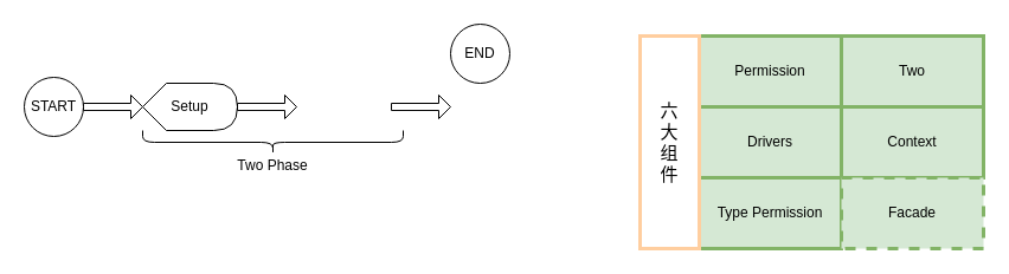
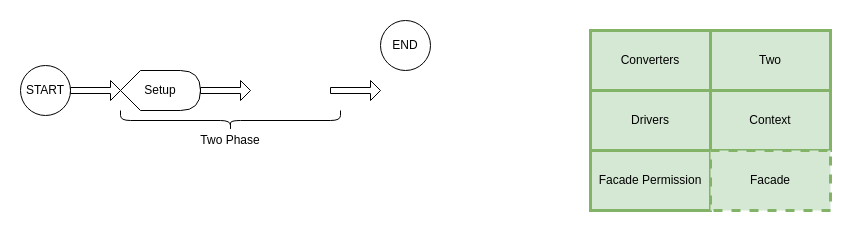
  <mxCell id="0" />
  <mxCell id="1" parent="0" />
  <mxCell id="2" value="Setup" style="shape=display;whiteSpace=wrap;html=1;" vertex="1" parent="1"><mxGeometry x="120" y="70" width="80" height="40" as="geometry" /></mxCell>
  <mxCell id="3" value="" style="shape=singleArrow;whiteSpace=wrap;html=1;" vertex="1" parent="1"><mxGeometry y="80" width="50" height="20" as="geometry" x="70" /></mxCell>
  <mxCell id="4" value="START" style="ellipse;whiteSpace=wrap;html=1;aspect=fixed;" vertex="1" parent="1"><mxGeometry x="20" y="65" width="50" height="50" as="geometry" /></mxCell>
  <mxCell id="5" value="" style="shape=singleArrow;whiteSpace=wrap;html=1;" vertex="1" parent="1"><mxGeometry x="200" y="80" width="50" height="20" as="geometry" /></mxCell>
  <mxCell id="6" value="" style="shape=singleArrow;whiteSpace=wrap;html=1;" vertex="1" parent="1"><mxGeometry x="330" y="80" width="50" height="20" as="geometry" /></mxCell>
  <mxCell id="7" value="END" style="ellipse;whiteSpace=wrap;html=1;aspect=fixed;" vertex="1" parent="1"><mxGeometry x="380" y="20" width="50" height="50" as="geometry" /></mxCell>
  <mxCell id="8" value="" style="shape=curlyBracket;whiteSpace=wrap;html=1;rounded=1;flipV=0;direction=north;size=0.5;" vertex="1" parent="1"><mxGeometry x="120" y="110" width="220" height="20" as="geometry" /></mxCell>
  <mxCell id="9" value="Two Phase" style="text;html=1;strokeColor=none;fillColor=none;align=center;verticalAlign=middle;whiteSpace=wrap;rounded=0;" vertex="1" parent="1"><mxGeometry x="180" y="130" width="100" height="20" as="geometry" /></mxCell>
- <mxCell id="10" value="Permission" style="rounded=0;whiteSpace=wrap;html=1;fillColor=#d5e8d4;strokeColor=#82b366;strokeWidth=3;" vertex="1" parent="1"><mxGeometry x="590" y="30" width="120" height="60" as="geometry" /></mxCell>
+ <mxCell id="10" value="Converters" style="rounded=0;whiteSpace=wrap;html=1;fillColor=#d5e8d4;strokeColor=#82b366;strokeWidth=3;" vertex="1" parent="1"><mxGeometry x="590" y="30" width="120" height="60" as="geometry" /></mxCell>
  <mxCell id="11" value="Two" style="rounded=0;whiteSpace=wrap;html=1;fillColor=#d5e8d4;strokeColor=#82b366;strokeWidth=3;" vertex="1" parent="1"><mxGeometry x="710" y="30" width="120" height="60" as="geometry" /></mxCell>
  <mxCell id="12" value="Drivers" style="rounded=0;whiteSpace=wrap;html=1;fillColor=#d5e8d4;strokeColor=#82b366;strokeWidth=3;" vertex="1" parent="1"><mxGeometry x="590" y="90" width="120" height="60" as="geometry" /></mxCell>
  <mxCell id="13" value="Context" style="rounded=0;whiteSpace=wrap;html=1;fillColor=#d5e8d4;strokeColor=#82b366;strokeWidth=3;" vertex="1" parent="1"><mxGeometry x="710" y="90" width="120" height="60" as="geometry" /></mxCell>
- <mxCell id="14" value="Type Permission" style="rounded=0;whiteSpace=wrap;html=1;fillColor=#d5e8d4;strokeColor=#82b366;strokeWidth=3;" vertex="1" parent="1"><mxGeometry x="590" y="150" width="120" height="60" as="geometry" /></mxCell>
+ <mxCell id="14" value="Facade Permission" style="rounded=0;whiteSpace=wrap;html=1;fillColor=#d5e8d4;strokeColor=#82b366;strokeWidth=3;" vertex="1" parent="1"><mxGeometry x="590" y="150" width="120" height="60" as="geometry" /></mxCell>
  <mxCell id="15" value="Facade" style="rounded=0;whiteSpace=wrap;html=1;fillColor=#d5e8d4;strokeColor=#82b366;strokeWidth=3;dashed=1;" vertex="1" parent="1"><mxGeometry x="710" y="150" width="120" height="60" as="geometry" /></mxCell>
- <mxCell id="16" value="&lt;font style=&quot;font-size: 15px&quot;&gt;六&lt;br&gt;大&lt;br&gt;组&lt;br&gt;件&lt;/font&gt;" style="rounded=0;whiteSpace=wrap;html=1;strokeWidth=3;fontFamily=Helvetica;strokeColor=#FFCE9F;" vertex="1" parent="1"><mxGeometry x="540" y="30" width="50" height="180" as="geometry" /></mxCell>
